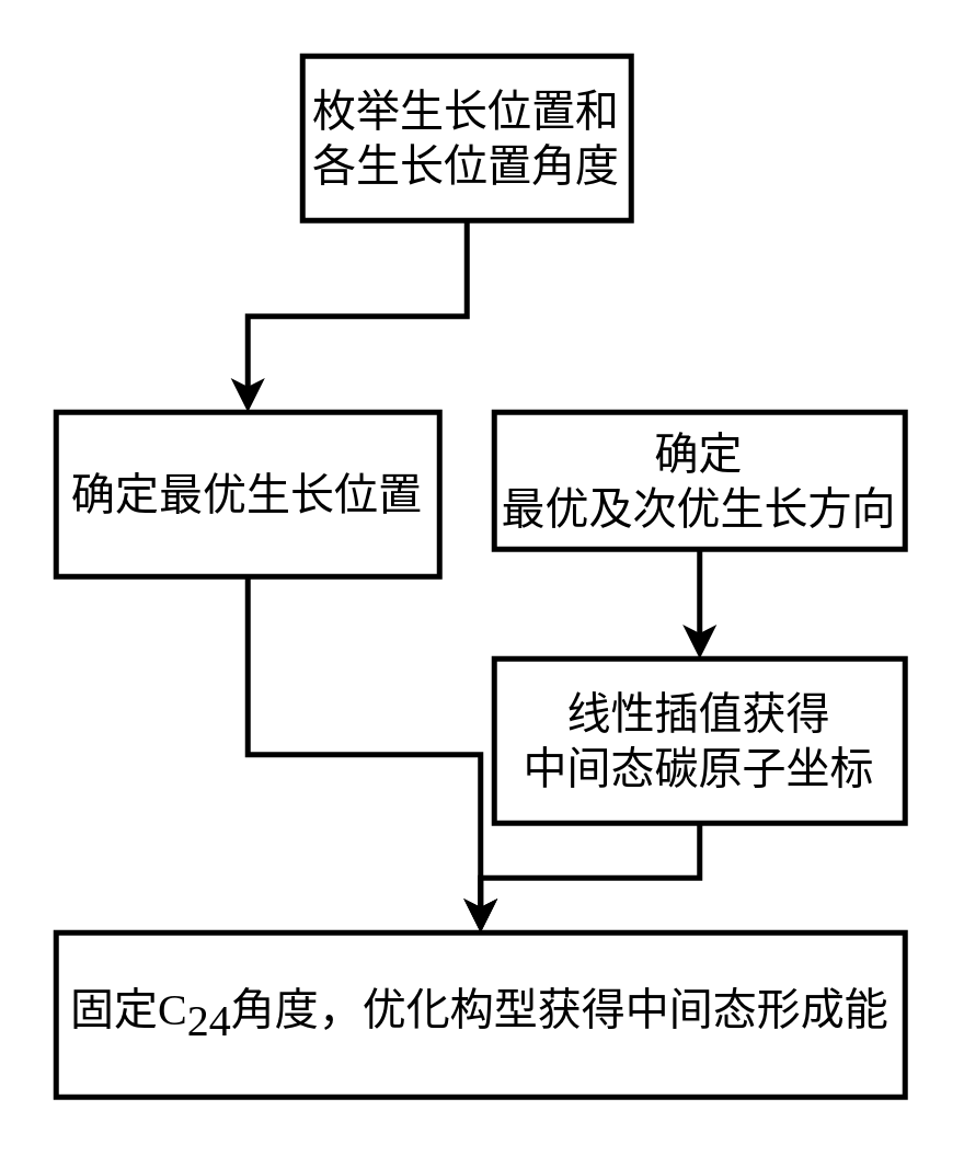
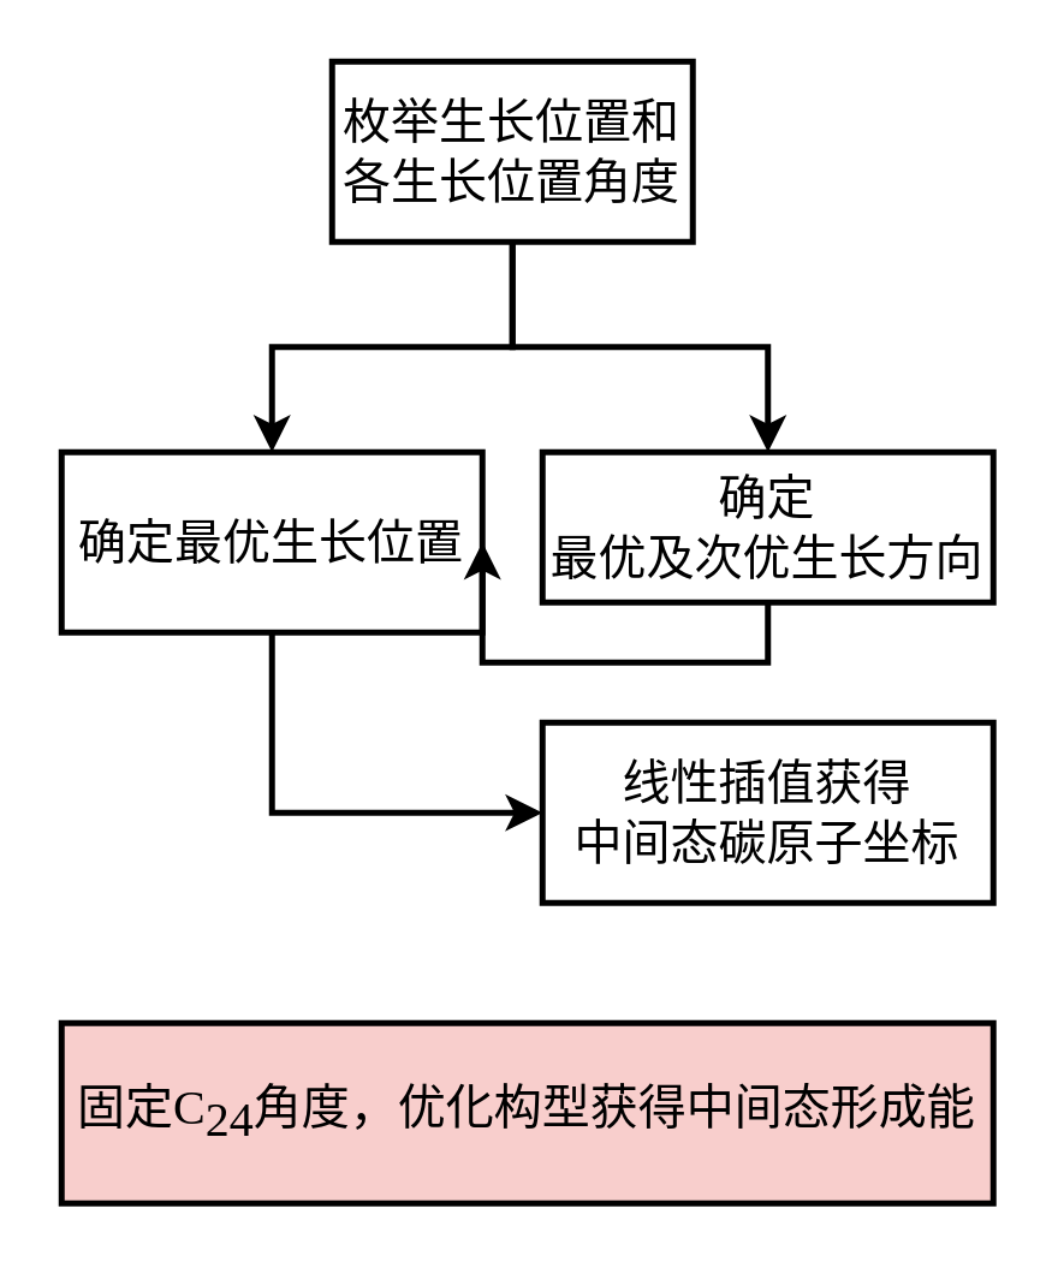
  <mxCell id="0" />
  <mxCell id="1" parent="0" />
  <mxCell id="2" style="edgeStyle=orthogonalEdgeStyle;rounded=0;orthogonalLoop=1;jettySize=auto;html=1;exitX=0.5;exitY=1;exitDx=0;exitDy=0;entryX=0.5;entryY=0;entryDx=0;entryDy=0;strokeWidth=2;fontFamily=Times New Roman;fontSize=16;" edge="1" parent="1" source="4" target="6"><mxGeometry relative="1" as="geometry" /></mxCell>
+ <mxCell id="3" style="edgeStyle=orthogonalEdgeStyle;rounded=0;orthogonalLoop=1;jettySize=auto;html=1;exitX=0.5;exitY=1;exitDx=0;exitDy=0;strokeWidth=2;fontFamily=Times New Roman;fontSize=16;" edge="1" parent="1" source="4" target="8"><mxGeometry relative="1" as="geometry" /></mxCell>
  <mxCell id="4" value="枚举生长位置和各生长位置角度" style="rounded=0;whiteSpace=wrap;html=1;fontFamily=Times New Roman;fontSize=16;strokeWidth=2;" vertex="1" parent="1"><mxGeometry x="110" y="20" width="120" height="60" as="geometry" /></mxCell>
- <mxCell id="5" style="edgeStyle=orthogonalEdgeStyle;rounded=0;orthogonalLoop=1;jettySize=auto;html=1;exitX=0.5;exitY=1;exitDx=0;exitDy=0;fontFamily=Times New Roman;fontSize=16;strokeWidth=2;" edge="1" parent="1" source="6" target="11"><mxGeometry relative="1" as="geometry" /></mxCell>
+ <mxCell id="5" style="edgeStyle=orthogonalEdgeStyle;rounded=0;orthogonalLoop=1;jettySize=auto;html=1;exitX=0.5;exitY=1;exitDx=0;exitDy=0;entryX=0;entryY=0.5;entryDx=0;entryDy=0;fontFamily=Times New Roman;fontSize=16;strokeWidth=2;" edge="1" parent="1" source="6" target="10"><mxGeometry relative="1" as="geometry" /></mxCell>
  <mxCell id="6" value="确定最优生长位置" style="rounded=0;whiteSpace=wrap;html=1;fontFamily=Times New Roman;fontSize=16;strokeWidth=2;" vertex="1" parent="1"><mxGeometry x="20" y="150" width="140" height="60" as="geometry" /></mxCell>
- <mxCell id="7" style="edgeStyle=orthogonalEdgeStyle;rounded=0;orthogonalLoop=1;jettySize=auto;html=1;exitX=0.5;exitY=1;exitDx=0;exitDy=0;entryX=0.5;entryY=0;entryDx=0;entryDy=0;fontFamily=Times New Roman;fontSize=16;strokeWidth=2;" edge="1" parent="1" source="8" target="10"><mxGeometry relative="1" as="geometry" /></mxCell>
+ <mxCell id="7" style="edgeStyle=orthogonalEdgeStyle;rounded=0;orthogonalLoop=1;jettySize=auto;html=1;exitX=0.5;exitY=1;exitDx=0;exitDy=0;fontFamily=Times New Roman;fontSize=16;strokeWidth=2;" edge="1" parent="1" source="8" target="6"><mxGeometry relative="1" as="geometry" /></mxCell>
  <mxCell id="8" value="确定&lt;br style=&quot;font-size: 16px;&quot;&gt;最优及次优生长方向" style="rounded=0;whiteSpace=wrap;html=1;fontFamily=Times New Roman;fontSize=16;strokeWidth=2;" vertex="1" parent="1"><mxGeometry x="180" y="150" width="150" height="50" as="geometry" /></mxCell>
- <mxCell id="9" style="edgeStyle=orthogonalEdgeStyle;rounded=0;orthogonalLoop=1;jettySize=auto;html=1;exitX=0.5;exitY=1;exitDx=0;exitDy=0;entryX=0.5;entryY=0;entryDx=0;entryDy=0;fontFamily=Times New Roman;fontSize=16;strokeWidth=2;" edge="1" parent="1" source="10" target="11"><mxGeometry relative="1" as="geometry" /></mxCell>
  <mxCell id="10" value="线性插值获得&lt;br style=&quot;font-size: 16px;&quot;&gt;中间态碳原子坐标" style="rounded=0;whiteSpace=wrap;html=1;fontFamily=Times New Roman;fontSize=16;strokeWidth=2;" vertex="1" parent="1"><mxGeometry x="180" y="240" width="150" height="60" as="geometry" /></mxCell>
- <mxCell id="11" value="固定C&lt;sub style=&quot;font-size: 16px;&quot;&gt;24&lt;/sub&gt;角度，优化构型获得中间态形成能" style="rounded=0;whiteSpace=wrap;html=1;fontFamily=Times New Roman;fontSize=16;strokeWidth=2;" vertex="1" parent="1"><mxGeometry x="20" y="340" width="310" height="60" as="geometry" /></mxCell>
+ <mxCell id="11" value="固定C&lt;sub style=&quot;font-size: 16px;&quot;&gt;24&lt;/sub&gt;角度，优化构型获得中间态形成能" style="rounded=0;whiteSpace=wrap;html=1;fontFamily=Times New Roman;fontSize=16;strokeWidth=2;fillColor=#f8cecc;" vertex="1" parent="1"><mxGeometry x="20" y="340" width="310" height="60" as="geometry" /></mxCell>
